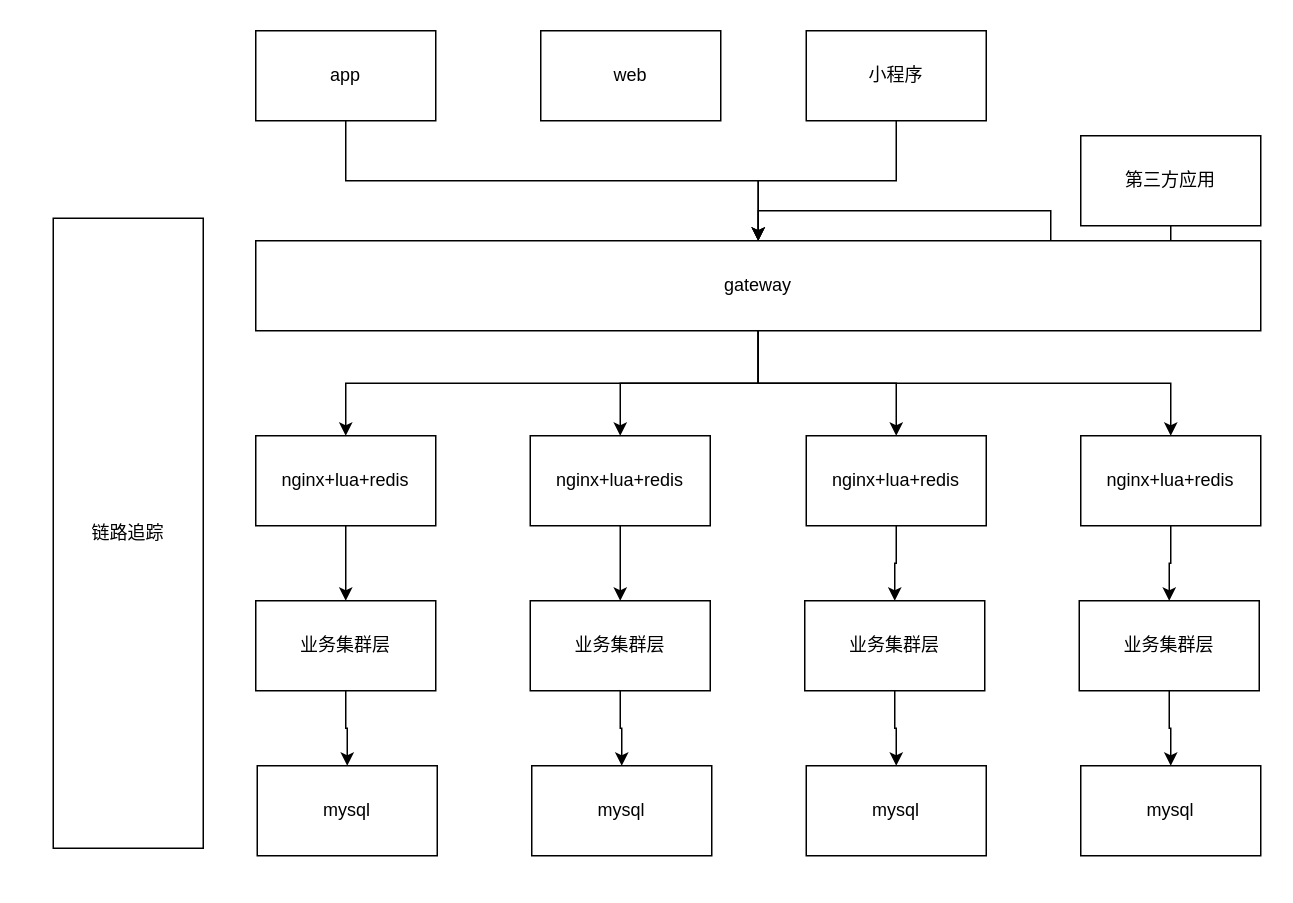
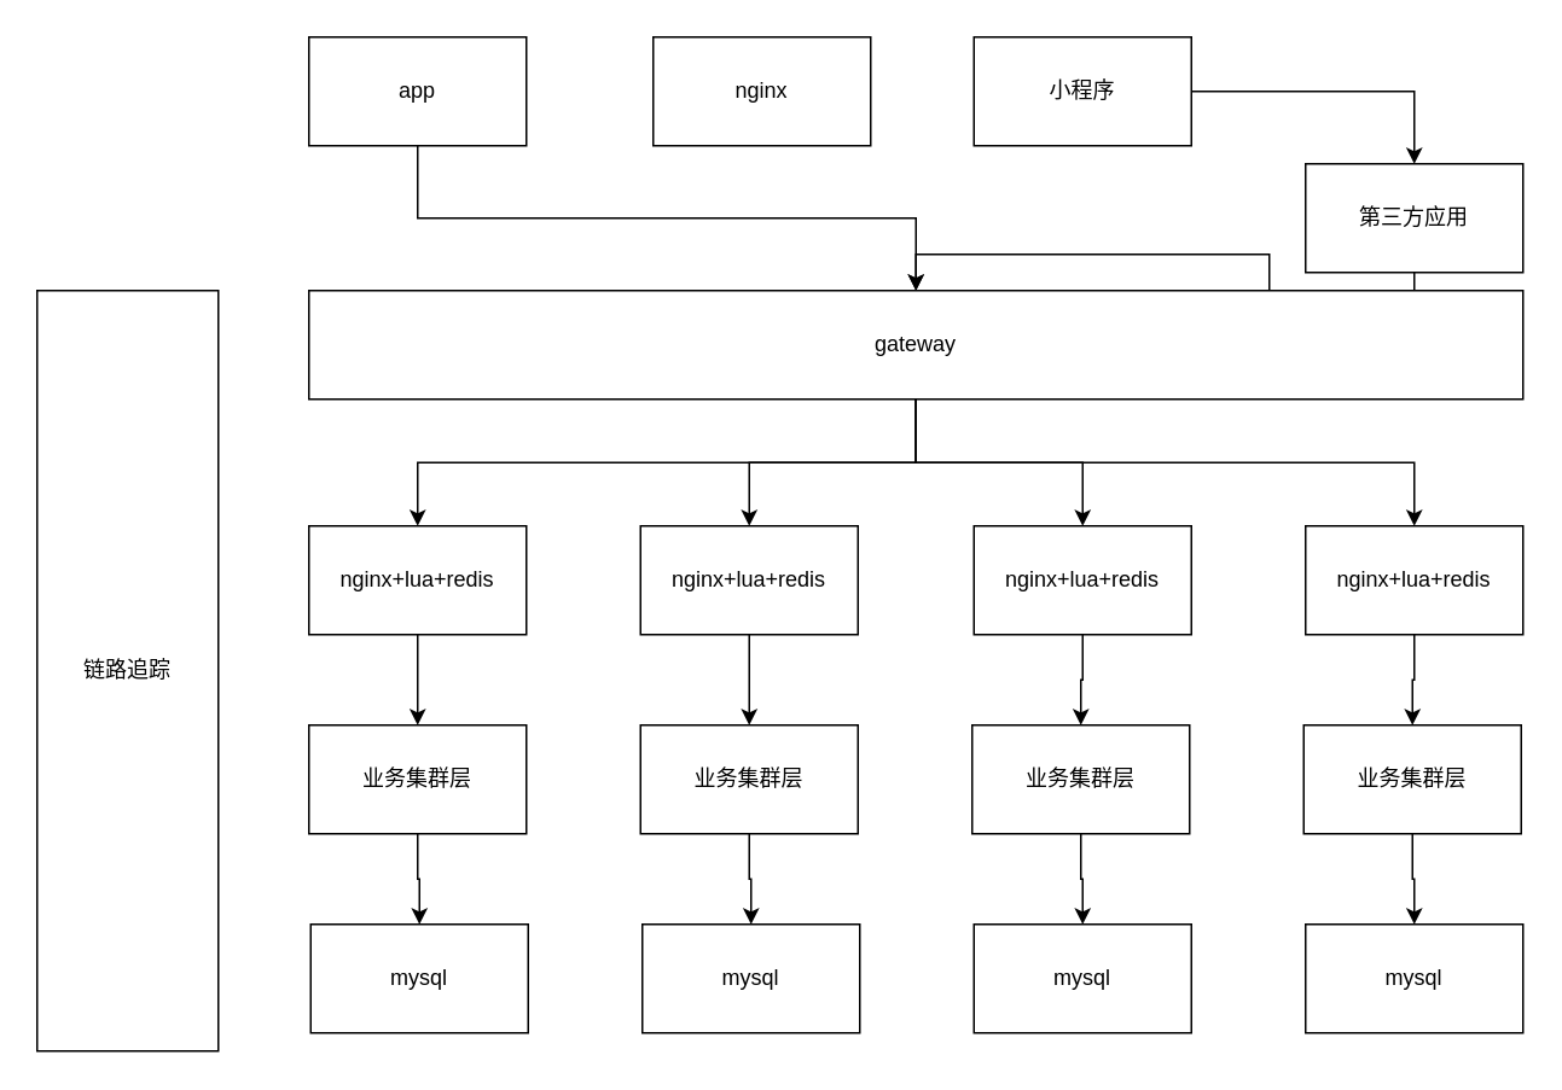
  <mxCell id="0" />
  <mxCell id="1" parent="0" />
  <mxCell id="2" value="" style="edgeStyle=orthogonalEdgeStyle;rounded=0;orthogonalLoop=1;jettySize=auto;html=1;" edge="1" parent="1" source="3" target="13"><mxGeometry relative="1" as="geometry" /></mxCell>
  <mxCell id="3" value="app" style="rounded=0;whiteSpace=wrap;html=1;" vertex="1" parent="1"><mxGeometry x="170" y="20" width="120" height="60" as="geometry" /></mxCell>
- <mxCell id="4" value="web" style="rounded=0;whiteSpace=wrap;html=1;" vertex="1" parent="1"><mxGeometry x="360" y="20" width="120" height="60" as="geometry" /></mxCell>
- <mxCell id="5" value="" style="edgeStyle=orthogonalEdgeStyle;rounded=0;orthogonalLoop=1;jettySize=auto;html=1;" edge="1" parent="1" source="6" target="13"><mxGeometry relative="1" as="geometry" /></mxCell>
+ <mxCell id="4" value="nginx" style="rounded=0;whiteSpace=wrap;html=1;" vertex="1" parent="1"><mxGeometry x="360" y="20" width="120" height="60" as="geometry" /></mxCell>
+ <mxCell id="5" value="" style="edgeStyle=orthogonalEdgeStyle;rounded=0;orthogonalLoop=1;jettySize=auto;html=1;" edge="1" parent="1" source="6" target="8"><mxGeometry relative="1" as="geometry" /></mxCell>
  <mxCell id="6" value="小程序" style="rounded=0;whiteSpace=wrap;html=1;" vertex="1" parent="1"><mxGeometry x="537" y="20" width="120" height="60" as="geometry" /></mxCell>
  <mxCell id="7" value="" style="edgeStyle=orthogonalEdgeStyle;rounded=0;orthogonalLoop=1;jettySize=auto;html=1;" edge="1" parent="1" source="8" target="13"><mxGeometry relative="1" as="geometry" /></mxCell>
  <mxCell id="8" value="第三方应用" style="rounded=0;whiteSpace=wrap;html=1;" vertex="1" parent="1"><mxGeometry x="720" y="90" width="120" height="60" as="geometry" /></mxCell>
  <mxCell id="9" style="edgeStyle=orthogonalEdgeStyle;rounded=0;orthogonalLoop=1;jettySize=auto;html=1;entryX=0.5;entryY=0;entryDx=0;entryDy=0;" edge="1" parent="1" source="13" target="15"><mxGeometry relative="1" as="geometry" /></mxCell>
  <mxCell id="10" style="edgeStyle=orthogonalEdgeStyle;rounded=0;orthogonalLoop=1;jettySize=auto;html=1;entryX=0.5;entryY=0;entryDx=0;entryDy=0;" edge="1" parent="1" source="13" target="17"><mxGeometry relative="1" as="geometry" /></mxCell>
  <mxCell id="11" style="edgeStyle=orthogonalEdgeStyle;rounded=0;orthogonalLoop=1;jettySize=auto;html=1;entryX=0.5;entryY=0;entryDx=0;entryDy=0;" edge="1" parent="1" source="13" target="19"><mxGeometry relative="1" as="geometry" /></mxCell>
  <mxCell id="12" style="edgeStyle=orthogonalEdgeStyle;rounded=0;orthogonalLoop=1;jettySize=auto;html=1;" edge="1" parent="1" source="13" target="21"><mxGeometry relative="1" as="geometry" /></mxCell>
  <mxCell id="13" value="gateway" style="rounded=0;whiteSpace=wrap;html=1;" vertex="1" parent="1"><mxGeometry x="170" y="160" width="670" height="60" as="geometry" /></mxCell>
  <mxCell id="14" value="" style="edgeStyle=orthogonalEdgeStyle;rounded=0;orthogonalLoop=1;jettySize=auto;html=1;" edge="1" parent="1" source="15" target="23"><mxGeometry relative="1" as="geometry" /></mxCell>
  <mxCell id="15" value="nginx+lua+redis" style="rounded=0;whiteSpace=wrap;html=1;" vertex="1" parent="1"><mxGeometry x="170" y="290" width="120" height="60" as="geometry" /></mxCell>
  <mxCell id="16" value="" style="edgeStyle=orthogonalEdgeStyle;rounded=0;orthogonalLoop=1;jettySize=auto;html=1;" edge="1" parent="1" source="17" target="25"><mxGeometry relative="1" as="geometry" /></mxCell>
  <mxCell id="17" value="nginx+lua+redis" style="rounded=0;whiteSpace=wrap;html=1;" vertex="1" parent="1"><mxGeometry x="353" y="290" width="120" height="60" as="geometry" /></mxCell>
  <mxCell id="18" value="" style="edgeStyle=orthogonalEdgeStyle;rounded=0;orthogonalLoop=1;jettySize=auto;html=1;" edge="1" parent="1" source="19" target="27"><mxGeometry relative="1" as="geometry" /></mxCell>
  <mxCell id="19" value="nginx+lua+redis" style="rounded=0;whiteSpace=wrap;html=1;" vertex="1" parent="1"><mxGeometry x="537" y="290" width="120" height="60" as="geometry" /></mxCell>
  <mxCell id="20" value="" style="edgeStyle=orthogonalEdgeStyle;rounded=0;orthogonalLoop=1;jettySize=auto;html=1;" edge="1" parent="1" source="21" target="29"><mxGeometry relative="1" as="geometry" /></mxCell>
  <mxCell id="21" value="nginx+lua+redis" style="rounded=0;whiteSpace=wrap;html=1;" vertex="1" parent="1"><mxGeometry x="720" y="290" width="120" height="60" as="geometry" /></mxCell>
  <mxCell id="22" value="" style="edgeStyle=orthogonalEdgeStyle;rounded=0;orthogonalLoop=1;jettySize=auto;html=1;" edge="1" parent="1" source="23" target="30"><mxGeometry relative="1" as="geometry" /></mxCell>
  <mxCell id="23" value="业务集群层" style="rounded=0;whiteSpace=wrap;html=1;" vertex="1" parent="1"><mxGeometry x="170" y="400" width="120" height="60" as="geometry" /></mxCell>
  <mxCell id="24" value="" style="edgeStyle=orthogonalEdgeStyle;rounded=0;orthogonalLoop=1;jettySize=auto;html=1;" edge="1" parent="1" source="25" target="31"><mxGeometry relative="1" as="geometry" /></mxCell>
  <mxCell id="25" value="业务集群层" style="rounded=0;whiteSpace=wrap;html=1;" vertex="1" parent="1"><mxGeometry x="353" y="400" width="120" height="60" as="geometry" /></mxCell>
  <mxCell id="26" value="" style="edgeStyle=orthogonalEdgeStyle;rounded=0;orthogonalLoop=1;jettySize=auto;html=1;" edge="1" parent="1" source="27" target="32"><mxGeometry relative="1" as="geometry" /></mxCell>
  <mxCell id="27" value="业务集群层" style="rounded=0;whiteSpace=wrap;html=1;" vertex="1" parent="1"><mxGeometry x="536" y="400" width="120" height="60" as="geometry" /></mxCell>
  <mxCell id="28" value="" style="edgeStyle=orthogonalEdgeStyle;rounded=0;orthogonalLoop=1;jettySize=auto;html=1;" edge="1" parent="1" source="29" target="33"><mxGeometry relative="1" as="geometry" /></mxCell>
  <mxCell id="29" value="业务集群层" style="rounded=0;whiteSpace=wrap;html=1;" vertex="1" parent="1"><mxGeometry x="719" y="400" width="120" height="60" as="geometry" /></mxCell>
  <mxCell id="30" value="mysql" style="rounded=0;whiteSpace=wrap;html=1;" vertex="1" parent="1"><mxGeometry x="171" y="510" width="120" height="60" as="geometry" /></mxCell>
  <mxCell id="31" value="mysql" style="rounded=0;whiteSpace=wrap;html=1;" vertex="1" parent="1"><mxGeometry x="354" y="510" width="120" height="60" as="geometry" /></mxCell>
  <mxCell id="32" value="mysql" style="rounded=0;whiteSpace=wrap;html=1;" vertex="1" parent="1"><mxGeometry x="537" y="510" width="120" height="60" as="geometry" /></mxCell>
  <mxCell id="33" value="mysql" style="rounded=0;whiteSpace=wrap;html=1;" vertex="1" parent="1"><mxGeometry x="720" y="510" width="120" height="60" as="geometry" /></mxCell>
- <mxCell id="34" value="链路追踪" style="rounded=0;whiteSpace=wrap;html=1;" vertex="1" parent="1"><mxGeometry x="35" y="145" width="100" height="420" as="geometry" /></mxCell>
+ <mxCell id="34" value="链路追踪" style="rounded=0;whiteSpace=wrap;html=1;" vertex="1" parent="1"><mxGeometry x="20" y="160" width="100" height="420" as="geometry" /></mxCell>
